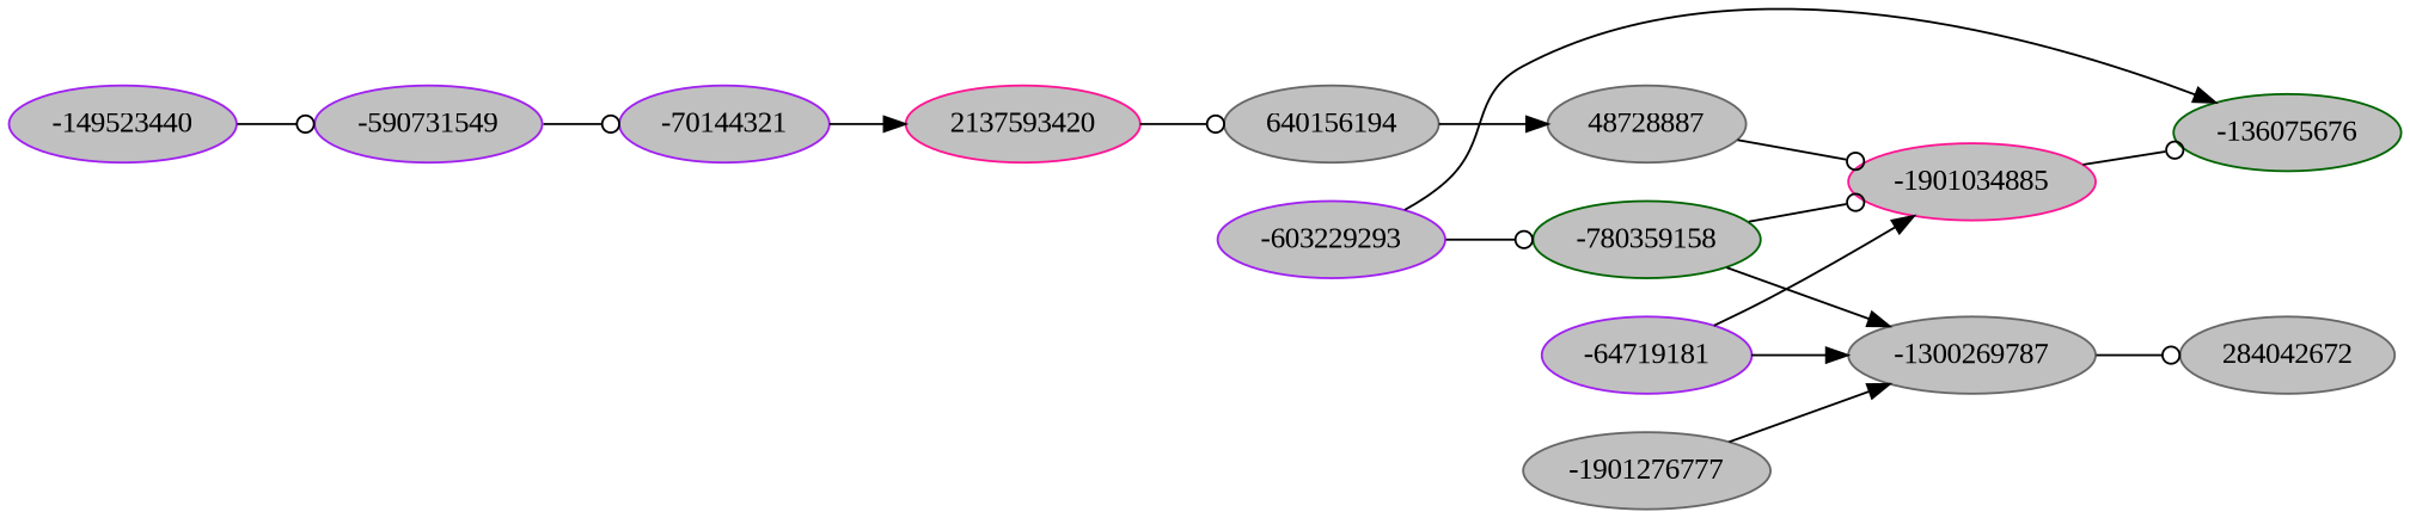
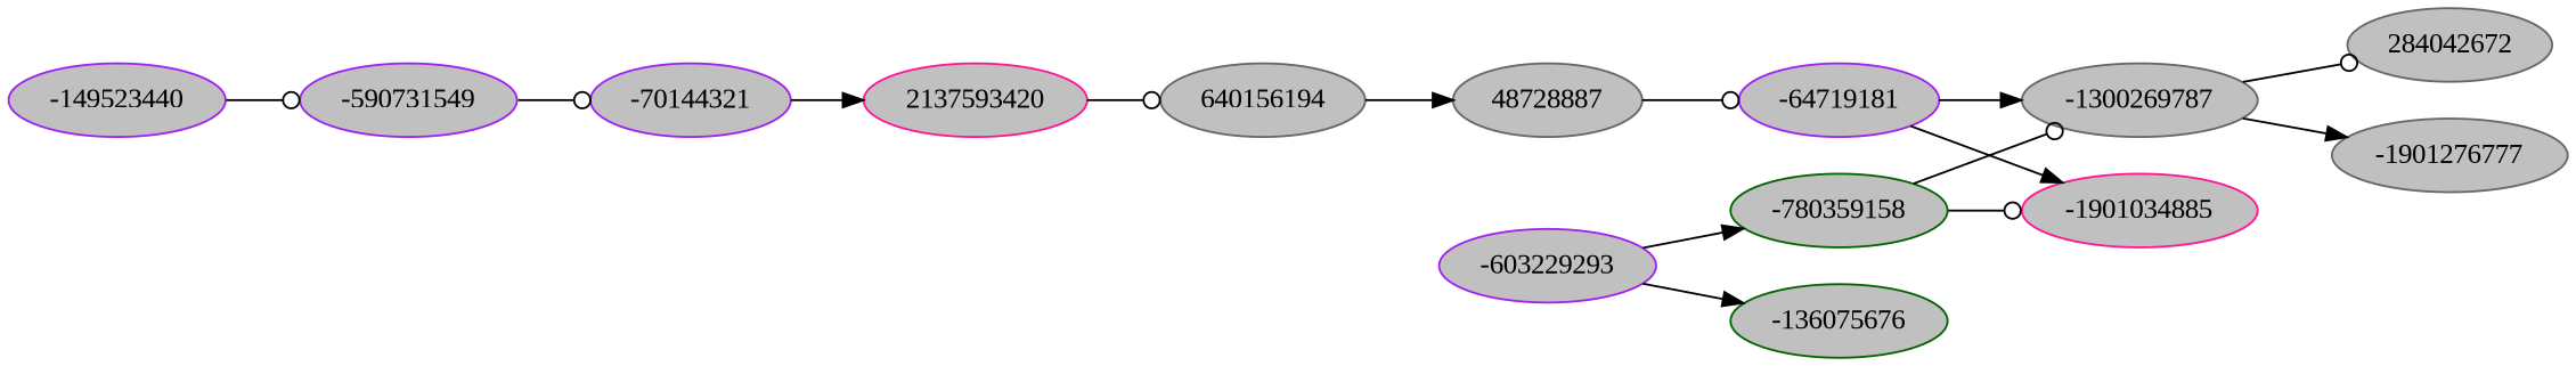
  digraph {
    fontname="Liberation Serif"
    rankdir=LR
    node [color=purple fillcolor=gray fontname="Liberation Serif" style=filled]
    edge [arrowhead=normal fontname="Liberation Serif"]
    -590731549
    -70144321
    2137593420 [color=deeppink]
    n4 [color=gray40 label=640156194]
    -1300269787 [color=gray40]
    284042672 [color=gray40]
    -1901276777 [color=gray40]
    48728887 [color=gray40]
    -1901034885 [color=deeppink]
    -136075676 [color=darkgreen]
    -603229293
    n12 [color=darkgreen label=-780359158]
    -64719181
    -149523440
    -590731549 -> -70144321 [arrowhead=odot]
    -70144321 -> 2137593420
    2137593420 -> n4 [arrowhead=odot]
    n4 -> 48728887
    -1300269787 -> 284042672 [arrowhead=odot]
-   -1901276777 -> -1300269787
-   48728887 -> -1901034885 [arrowhead=odot]
-   -1901034885 -> -136075676 [arrowhead=odot]
+   -1300269787 -> -1901276777
+   48728887 -> -64719181 [arrowhead=odot]
    -603229293 -> -136075676
-   -603229293 -> n12 [arrowhead=odot]
-   n12 -> -1300269787
+   -603229293 -> n12
+   n12 -> -1300269787 [arrowhead=odot]
    n12 -> -1901034885 [arrowhead=odot]
    -64719181 -> -1300269787
    -64719181 -> -1901034885
    -149523440 -> -590731549 [arrowhead=odot]
  }
